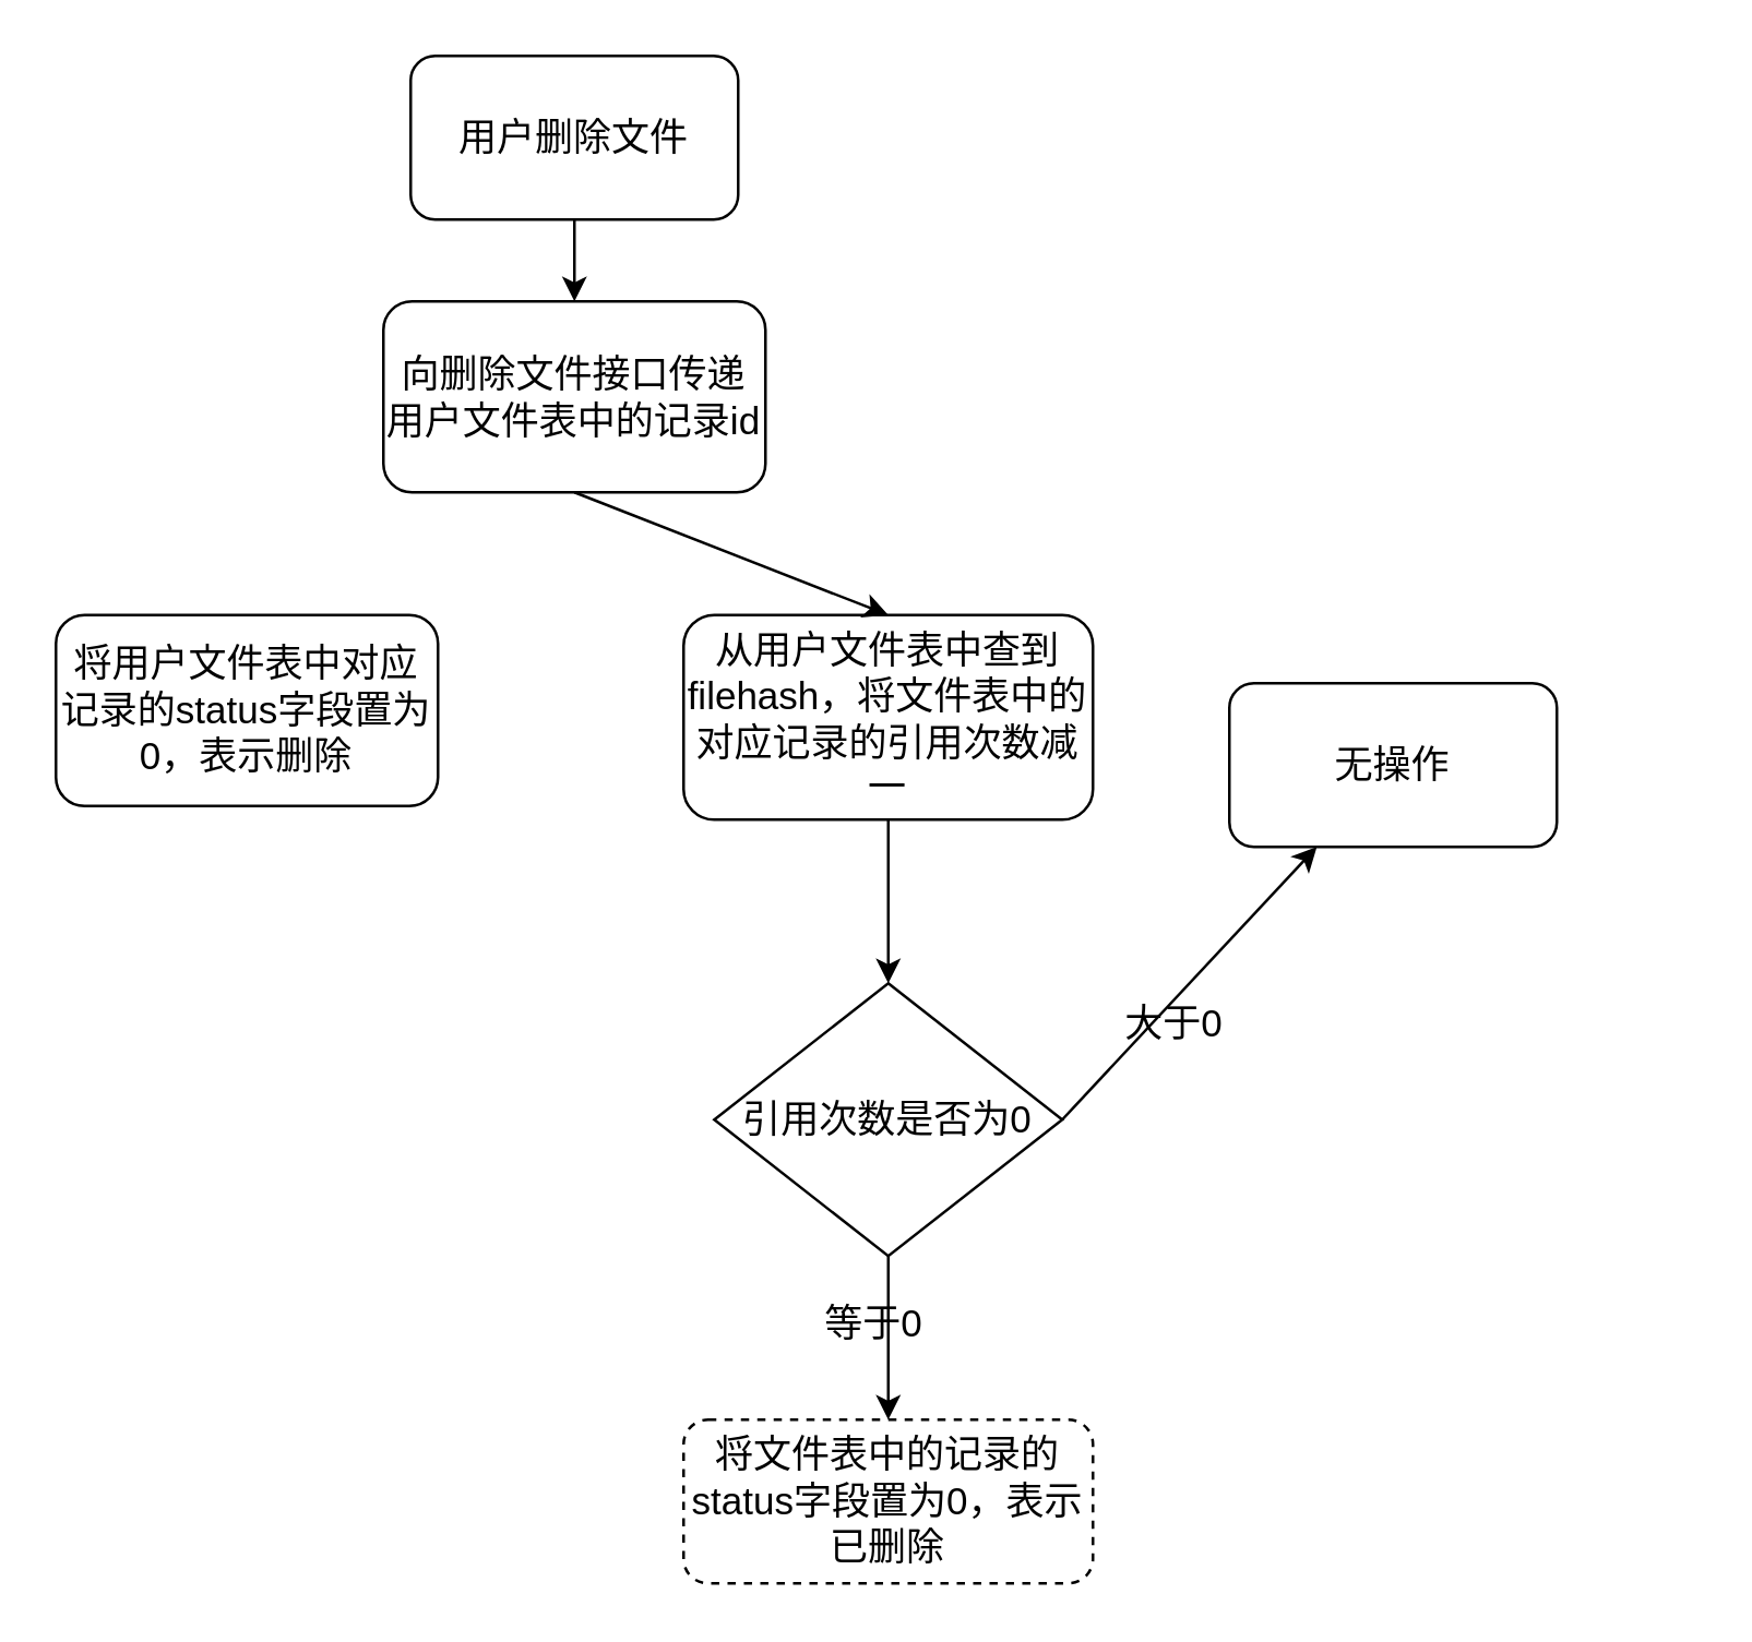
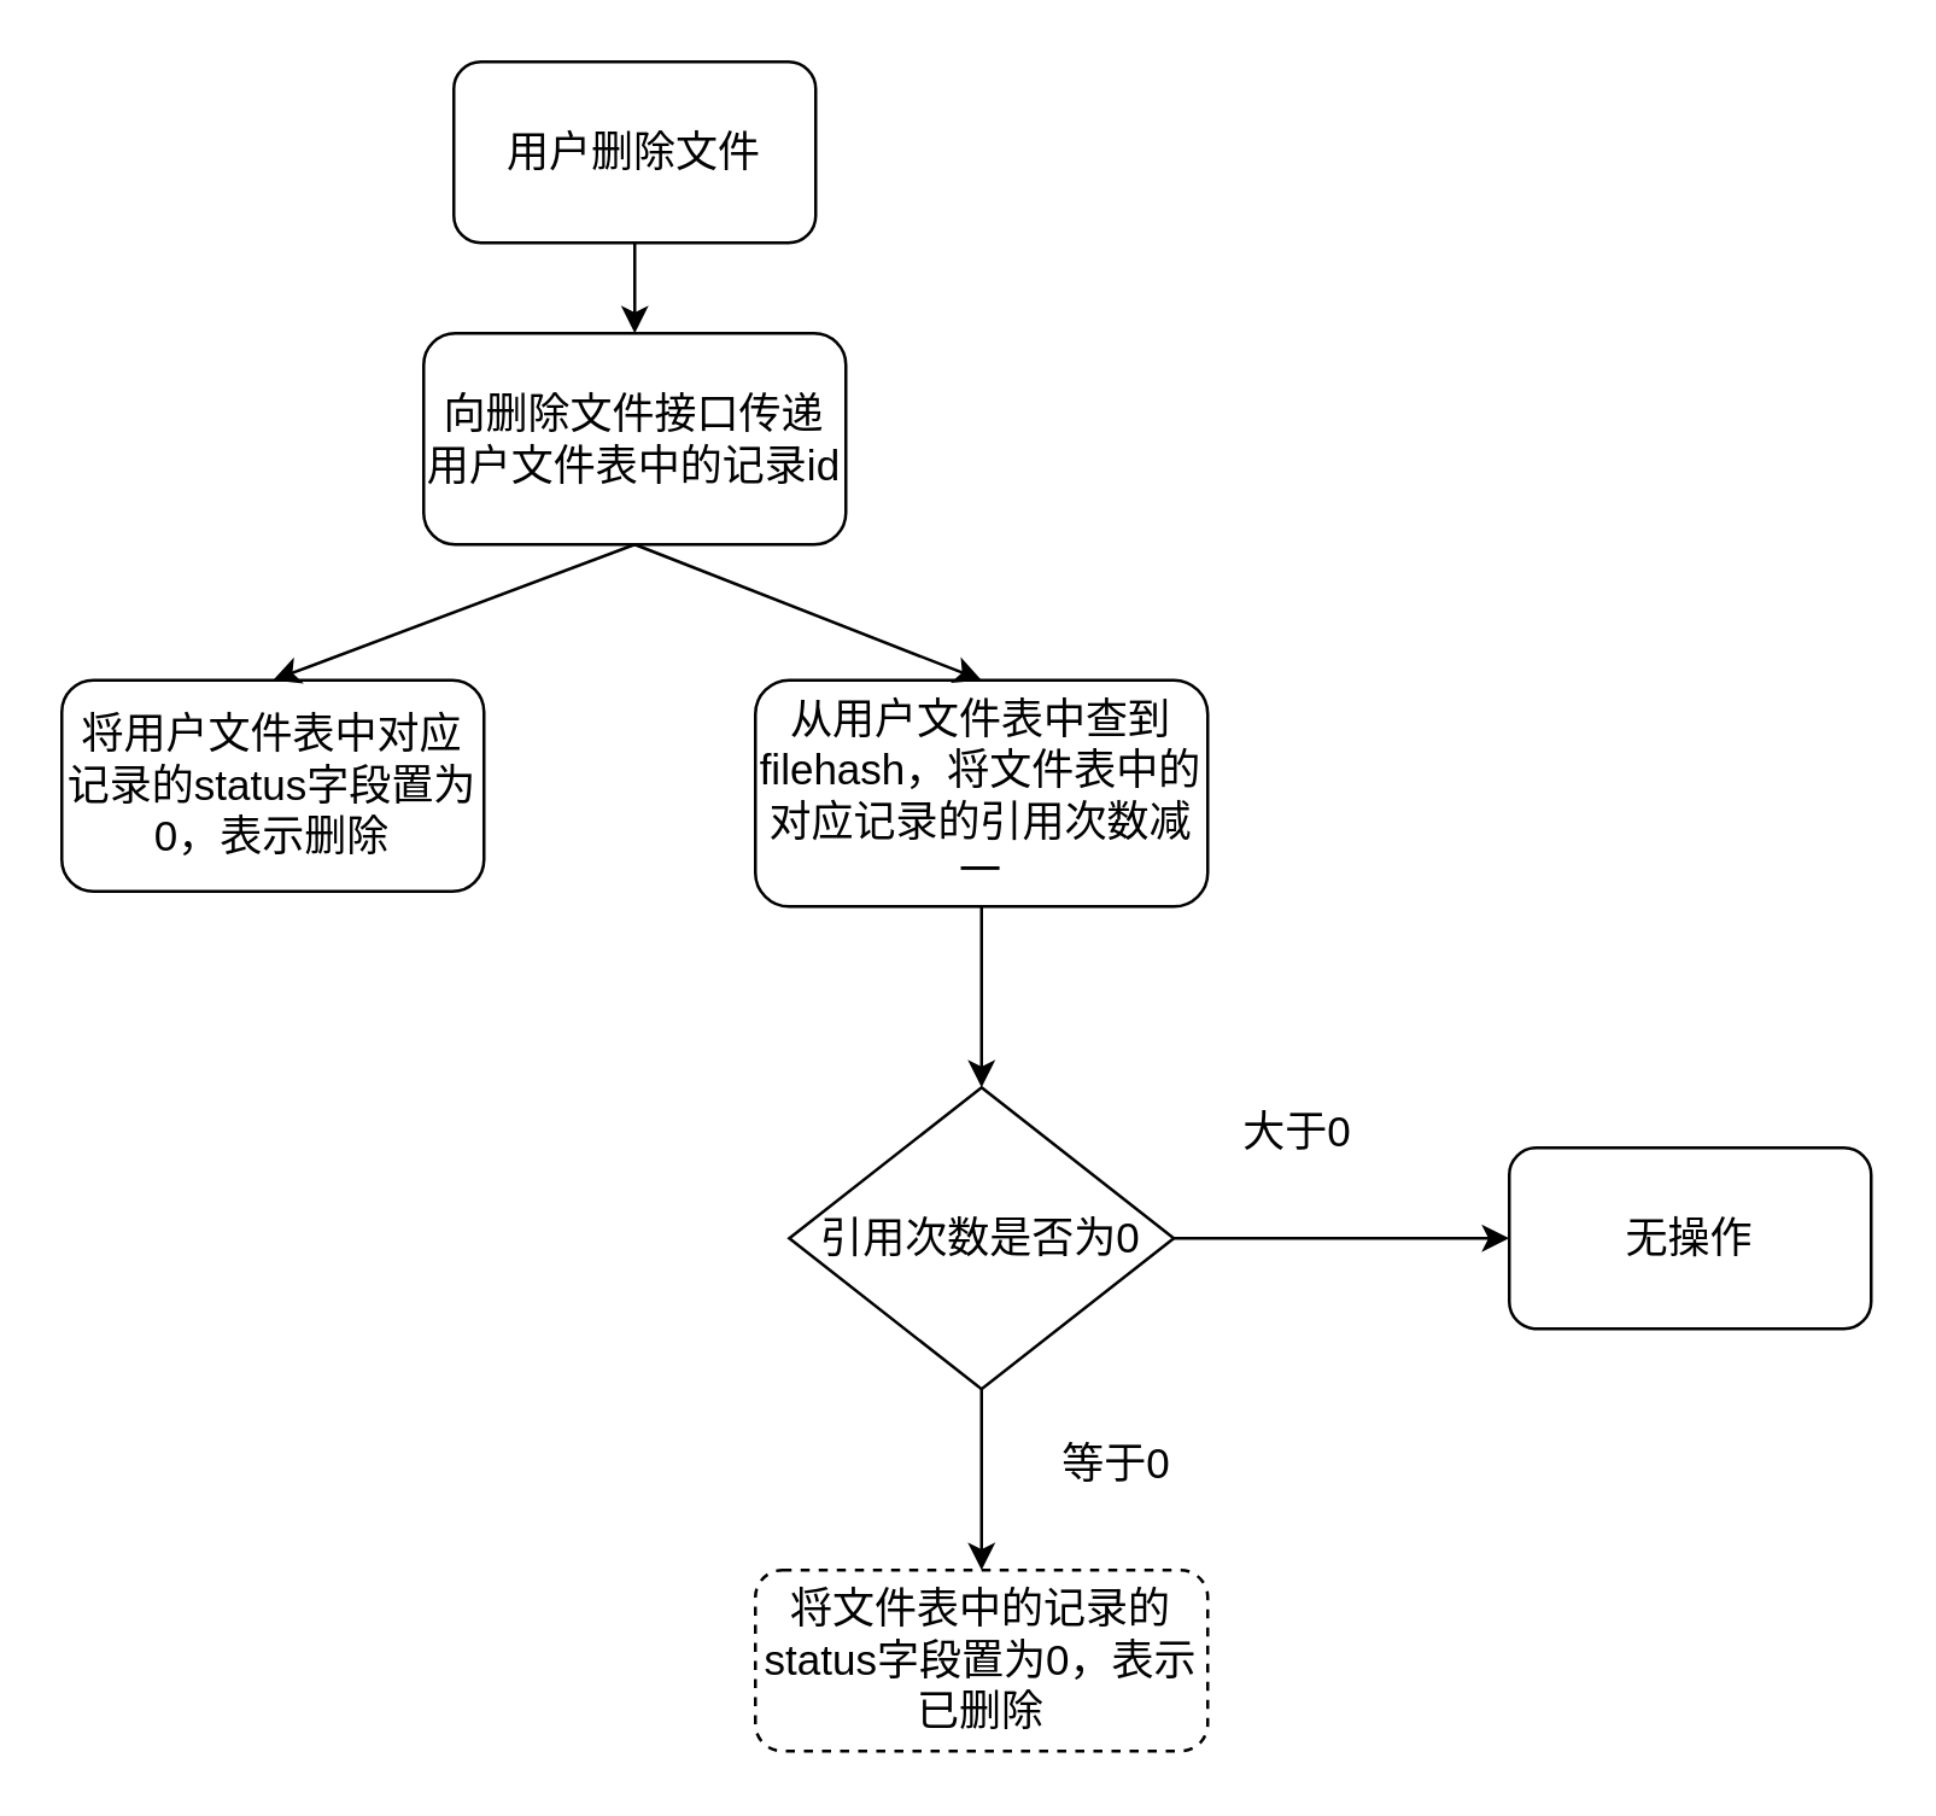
  <mxCell id="0" />
  <mxCell id="1" parent="0" />
  <mxCell id="2" value="&lt;font style=&quot;font-size: 14px;&quot;&gt;用户删除文件&lt;/font&gt;" style="rounded=1;whiteSpace=wrap;html=1;" parent="1" vertex="1"><mxGeometry x="150" y="20" width="120" height="60" as="geometry" /></mxCell>
  <mxCell id="3" value="向删除文件接口传递用户文件表中的记录id" style="rounded=1;whiteSpace=wrap;html=1;fontSize=14;" vertex="1" parent="1"><mxGeometry x="140" y="110" width="140" height="70" as="geometry" /></mxCell>
  <mxCell id="4" value="将用户文件表中对应记录的status字段置为0，表示删除" style="rounded=1;whiteSpace=wrap;html=1;fontSize=14;" vertex="1" parent="1"><mxGeometry x="20" y="225" width="140" height="70" as="geometry" /></mxCell>
  <mxCell id="5" value="从用户文件表中查到filehash，将文件表中的对应记录的引用次数减一" style="rounded=1;whiteSpace=wrap;html=1;fontSize=14;" vertex="1" parent="1"><mxGeometry x="250" y="225" width="150" height="75" as="geometry" /></mxCell>
  <mxCell id="6" value="引用次数是否为0" style="rhombus;whiteSpace=wrap;html=1;fontSize=14;" vertex="1" parent="1"><mxGeometry x="261.25" y="360" width="127.5" height="100" as="geometry" /></mxCell>
  <mxCell id="7" value="将文件表中的记录的status字段置为0，表示已删除" style="rounded=1;whiteSpace=wrap;html=1;fontSize=14;dashed=1;" vertex="1" parent="1"><mxGeometry x="250" y="520" width="150" height="60" as="geometry" /></mxCell>
- <mxCell id="8" value="无操作" style="rounded=1;whiteSpace=wrap;html=1;fontSize=14;" vertex="1" parent="1"><mxGeometry x="450" y="250" width="120" height="60" as="geometry" /></mxCell>
+ <mxCell id="8" value="无操作" style="rounded=1;whiteSpace=wrap;html=1;fontSize=14;" vertex="1" parent="1"><mxGeometry x="500" y="380" width="120" height="60" as="geometry" /></mxCell>
  <mxCell id="9" value="" style="endArrow=classic;html=1;rounded=0;fontSize=14;entryX=0.5;entryY=0;entryDx=0;entryDy=0;" edge="1" parent="1" source="2" target="3"><mxGeometry width="50" height="50" relative="1" as="geometry"><mxPoint x="220" y="310" as="sourcePoint" /><mxPoint x="270" y="260" as="targetPoint" /></mxGeometry></mxCell>
+ <mxCell id="10" value="" style="endArrow=classic;html=1;rounded=0;fontSize=14;exitX=0.5;exitY=1;exitDx=0;exitDy=0;entryX=0.5;entryY=0;entryDx=0;entryDy=0;" edge="1" parent="1" source="3" target="4"><mxGeometry width="50" height="50" relative="1" as="geometry"><mxPoint x="220" y="310" as="sourcePoint" /><mxPoint x="270" y="260" as="targetPoint" /></mxGeometry></mxCell>
  <mxCell id="11" value="" style="endArrow=classic;html=1;rounded=0;fontSize=14;entryX=0.5;entryY=0;entryDx=0;entryDy=0;" edge="1" parent="1" target="5"><mxGeometry width="50" height="50" relative="1" as="geometry"><mxPoint x="210" y="180" as="sourcePoint" /><mxPoint x="270" y="260" as="targetPoint" /></mxGeometry></mxCell>
  <mxCell id="12" value="" style="endArrow=classic;html=1;rounded=0;fontSize=14;exitX=0.5;exitY=1;exitDx=0;exitDy=0;" edge="1" parent="1" source="5" target="6"><mxGeometry width="50" height="50" relative="1" as="geometry"><mxPoint x="220" y="310" as="sourcePoint" /><mxPoint x="270" y="260" as="targetPoint" /></mxGeometry></mxCell>
  <mxCell id="13" value="" style="endArrow=classic;html=1;rounded=0;fontSize=14;exitX=1;exitY=0.5;exitDx=0;exitDy=0;" edge="1" parent="1" source="6" target="8"><mxGeometry width="50" height="50" relative="1" as="geometry"><mxPoint x="220" y="310" as="sourcePoint" /><mxPoint x="270" y="260" as="targetPoint" /></mxGeometry></mxCell>
  <mxCell id="14" value="" style="endArrow=classic;html=1;rounded=0;fontSize=14;exitX=0.5;exitY=1;exitDx=0;exitDy=0;entryX=0.5;entryY=0;entryDx=0;entryDy=0;" edge="1" parent="1" source="6" target="7"><mxGeometry width="50" height="50" relative="1" as="geometry"><mxPoint x="220" y="310" as="sourcePoint" /><mxPoint x="270" y="260" as="targetPoint" /></mxGeometry></mxCell>
  <mxCell id="15" value="大于0" style="text;html=1;strokeColor=none;fillColor=none;align=center;verticalAlign=middle;whiteSpace=wrap;rounded=0;fontSize=14;" vertex="1" parent="1"><mxGeometry x="400" y="360" width="60" height="30" as="geometry" /></mxCell>
- <mxCell id="16" value="等于0" style="text;html=1;strokeColor=none;fillColor=none;align=center;verticalAlign=middle;whiteSpace=wrap;rounded=0;fontSize=14;" vertex="1" parent="1"><mxGeometry x="290" y="470" width="60" height="30" as="geometry" /></mxCell>
+ <mxCell id="16" value="等于0" style="text;html=1;strokeColor=none;fillColor=none;align=center;verticalAlign=middle;whiteSpace=wrap;rounded=0;fontSize=14;" vertex="1" parent="1"><mxGeometry x="340" y="470" width="60" height="30" as="geometry" /></mxCell>
